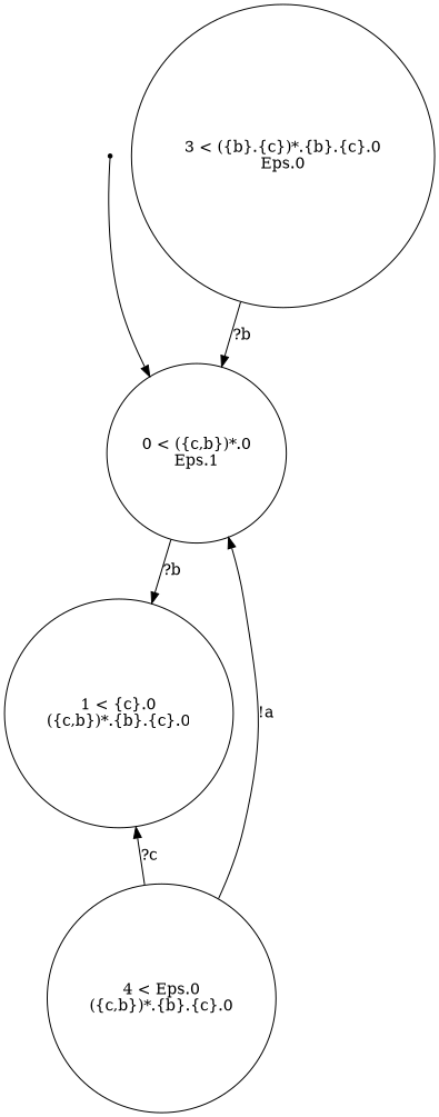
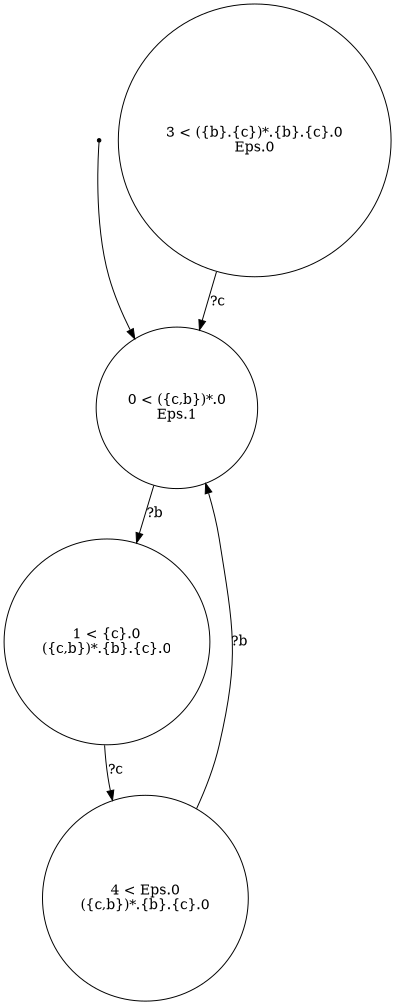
  digraph {
    node [shape=circle]
    ENTRY [shape=point]
    n2 [label="0 < ({c,b})*.0\nEps.1\n"]
    n3 [label="1 < {c}.0\n({c,b})*.{b}.{c}.0\n"]
    n4 [label="4 < Eps.0\n({c,b})*.{b}.{c}.0\n"]
    n5 [label="3 < ({b}.{c})*.{b}.{c}.0\nEps.0\n"]
    ENTRY -> n2
    n2 -> n3 [label="?b"]
-   n4 -> n3 [label="?c"]
-   n4 -> n2 [label="!a"]
-   n5 -> n2 [label="?b"]
+   n3 -> n4 [label="?c"]
+   n4 -> n2 [label="?b"]
+   n5 -> n2 [label="?c"]
  }
